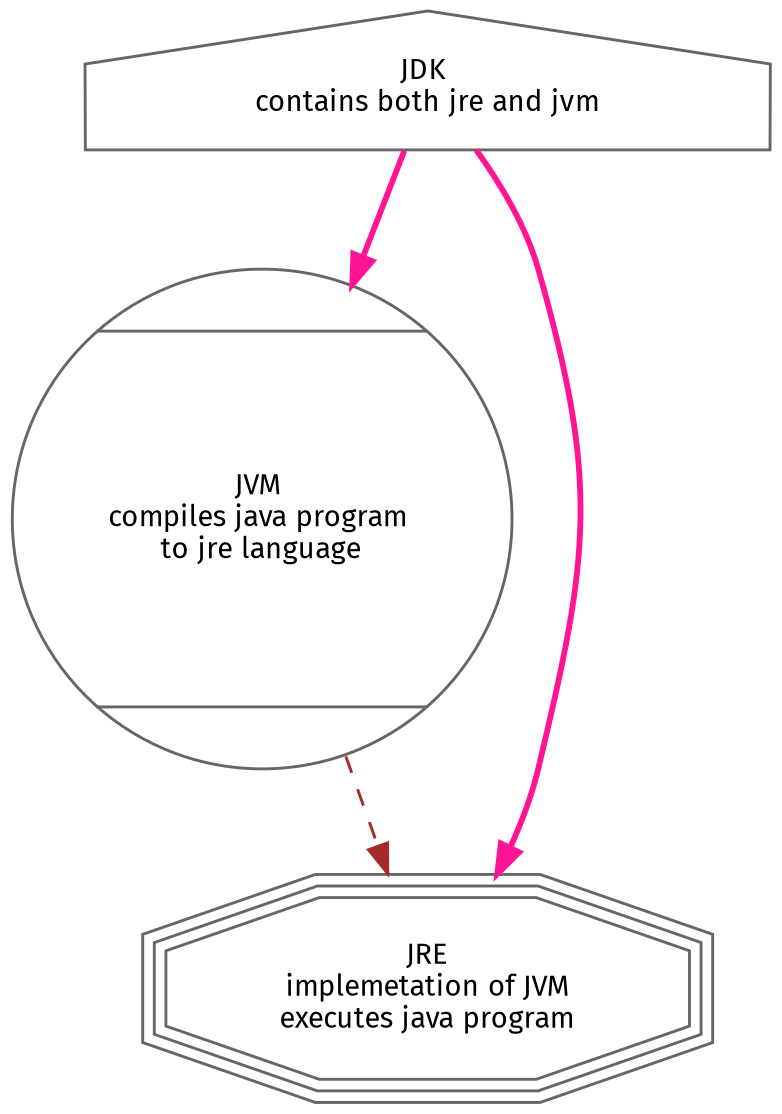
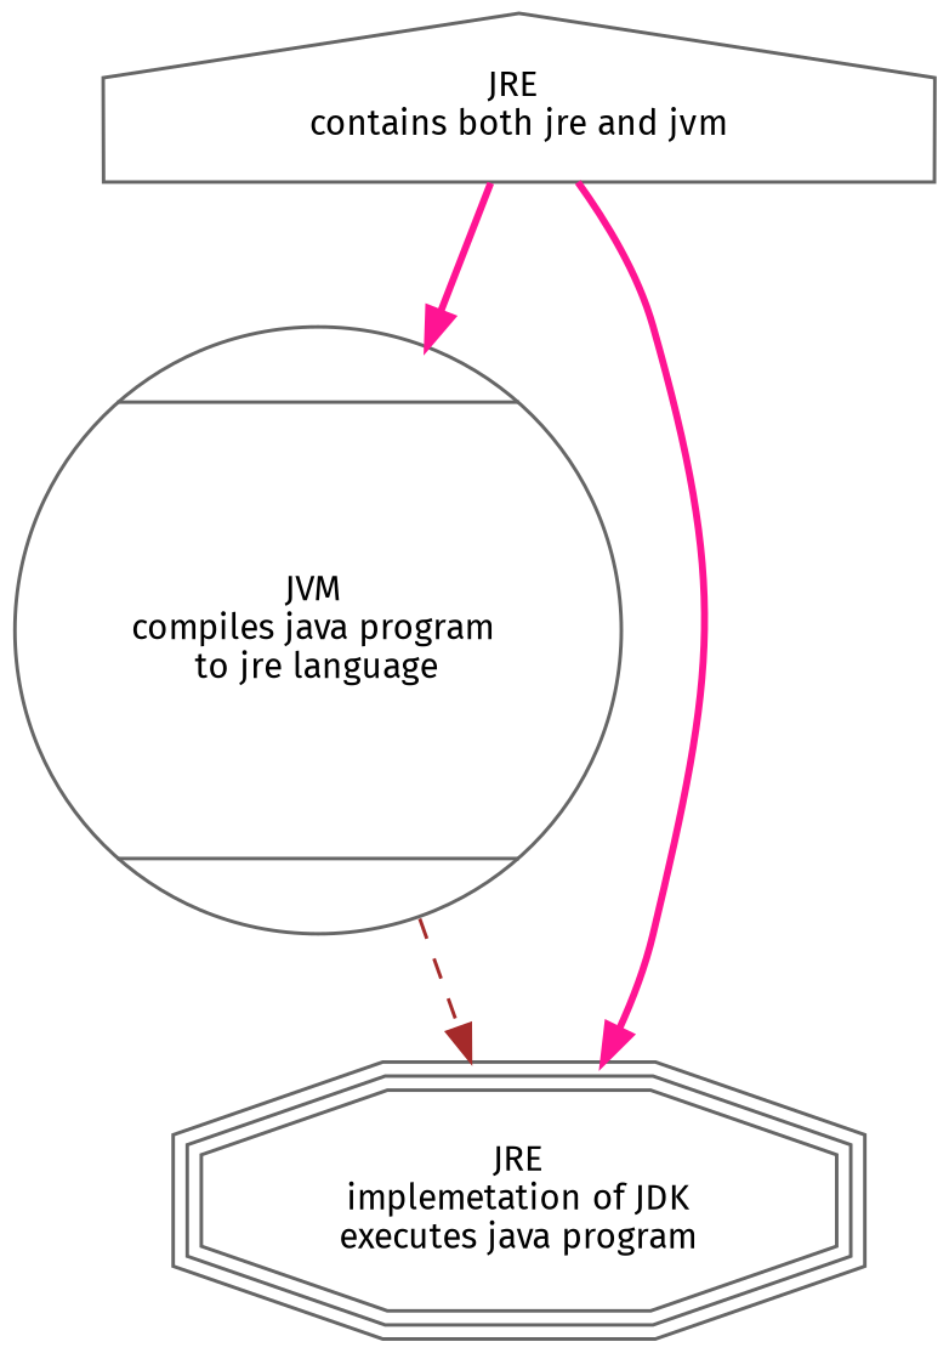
  digraph {
    fontname="Fira Sans"
    node [color=gray40 fontname="Fira Sans" fontsize=10.0]
    edge [color=deeppink fontname="Fira Sans" style=bold]
-   n1 [label="JDK \ncontains both jre and jvm" shape=house]
+   n1 [label="JRE \ncontains both jre and jvm" shape=house]
    n2 [label="JVM \ncompiles java program \nto jre language" shape=Mcircle]
-   n3 [label="JRE\nimplemetation of JVM\nexecutes java program" shape=tripleoctagon]
+   n3 [label="JRE\nimplemetation of JDK\nexecutes java program" shape=tripleoctagon]
    n1 -> n2
    n1 -> n3
    n2 -> n3 [color=brown style=dashed]
  }
